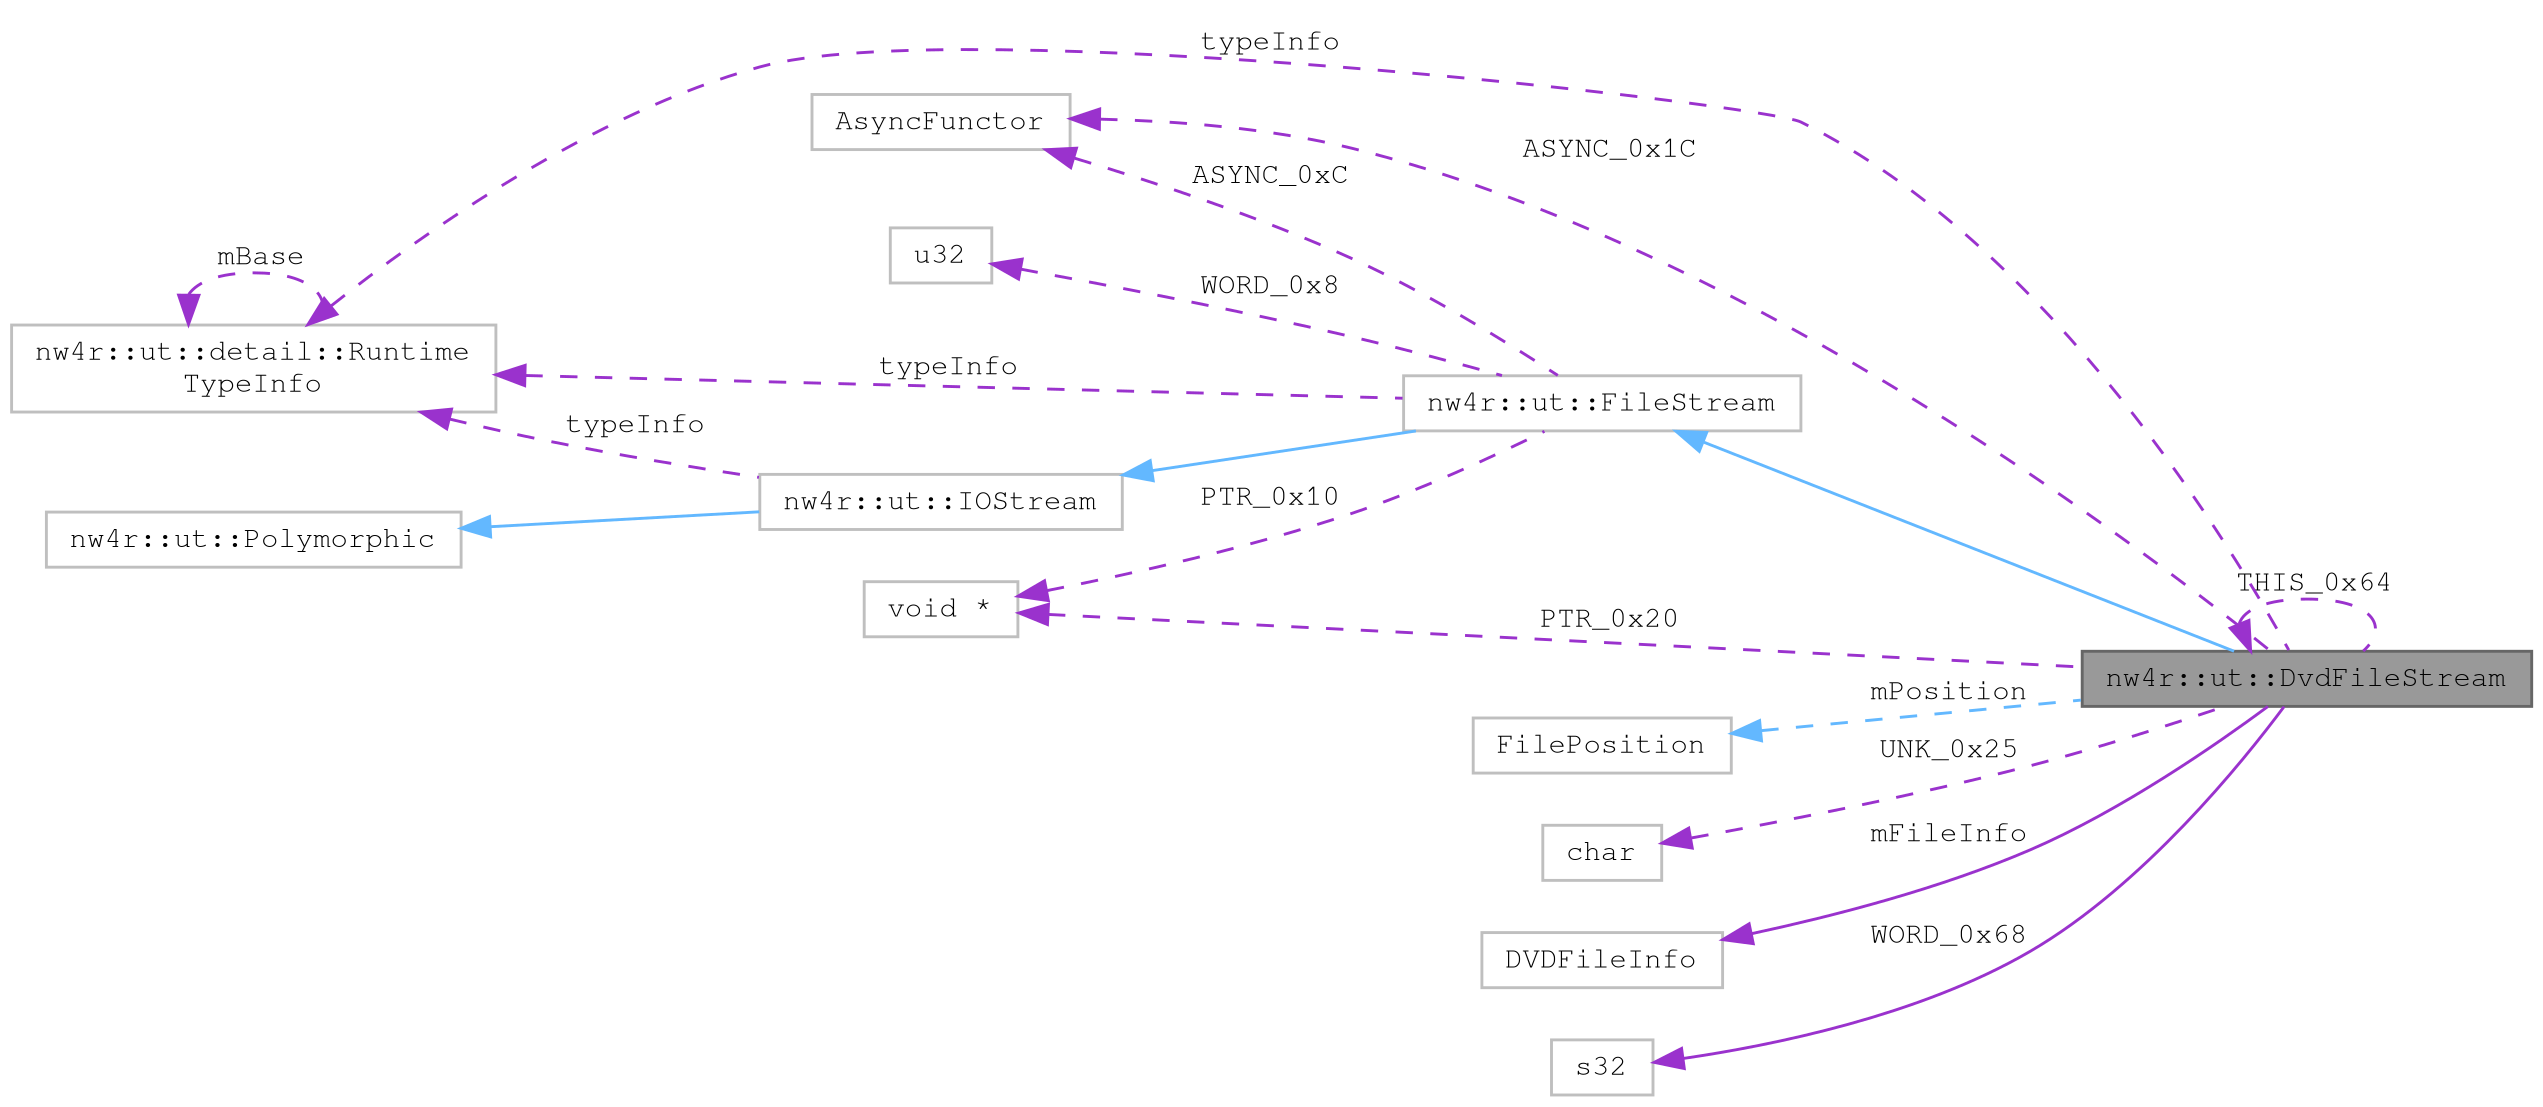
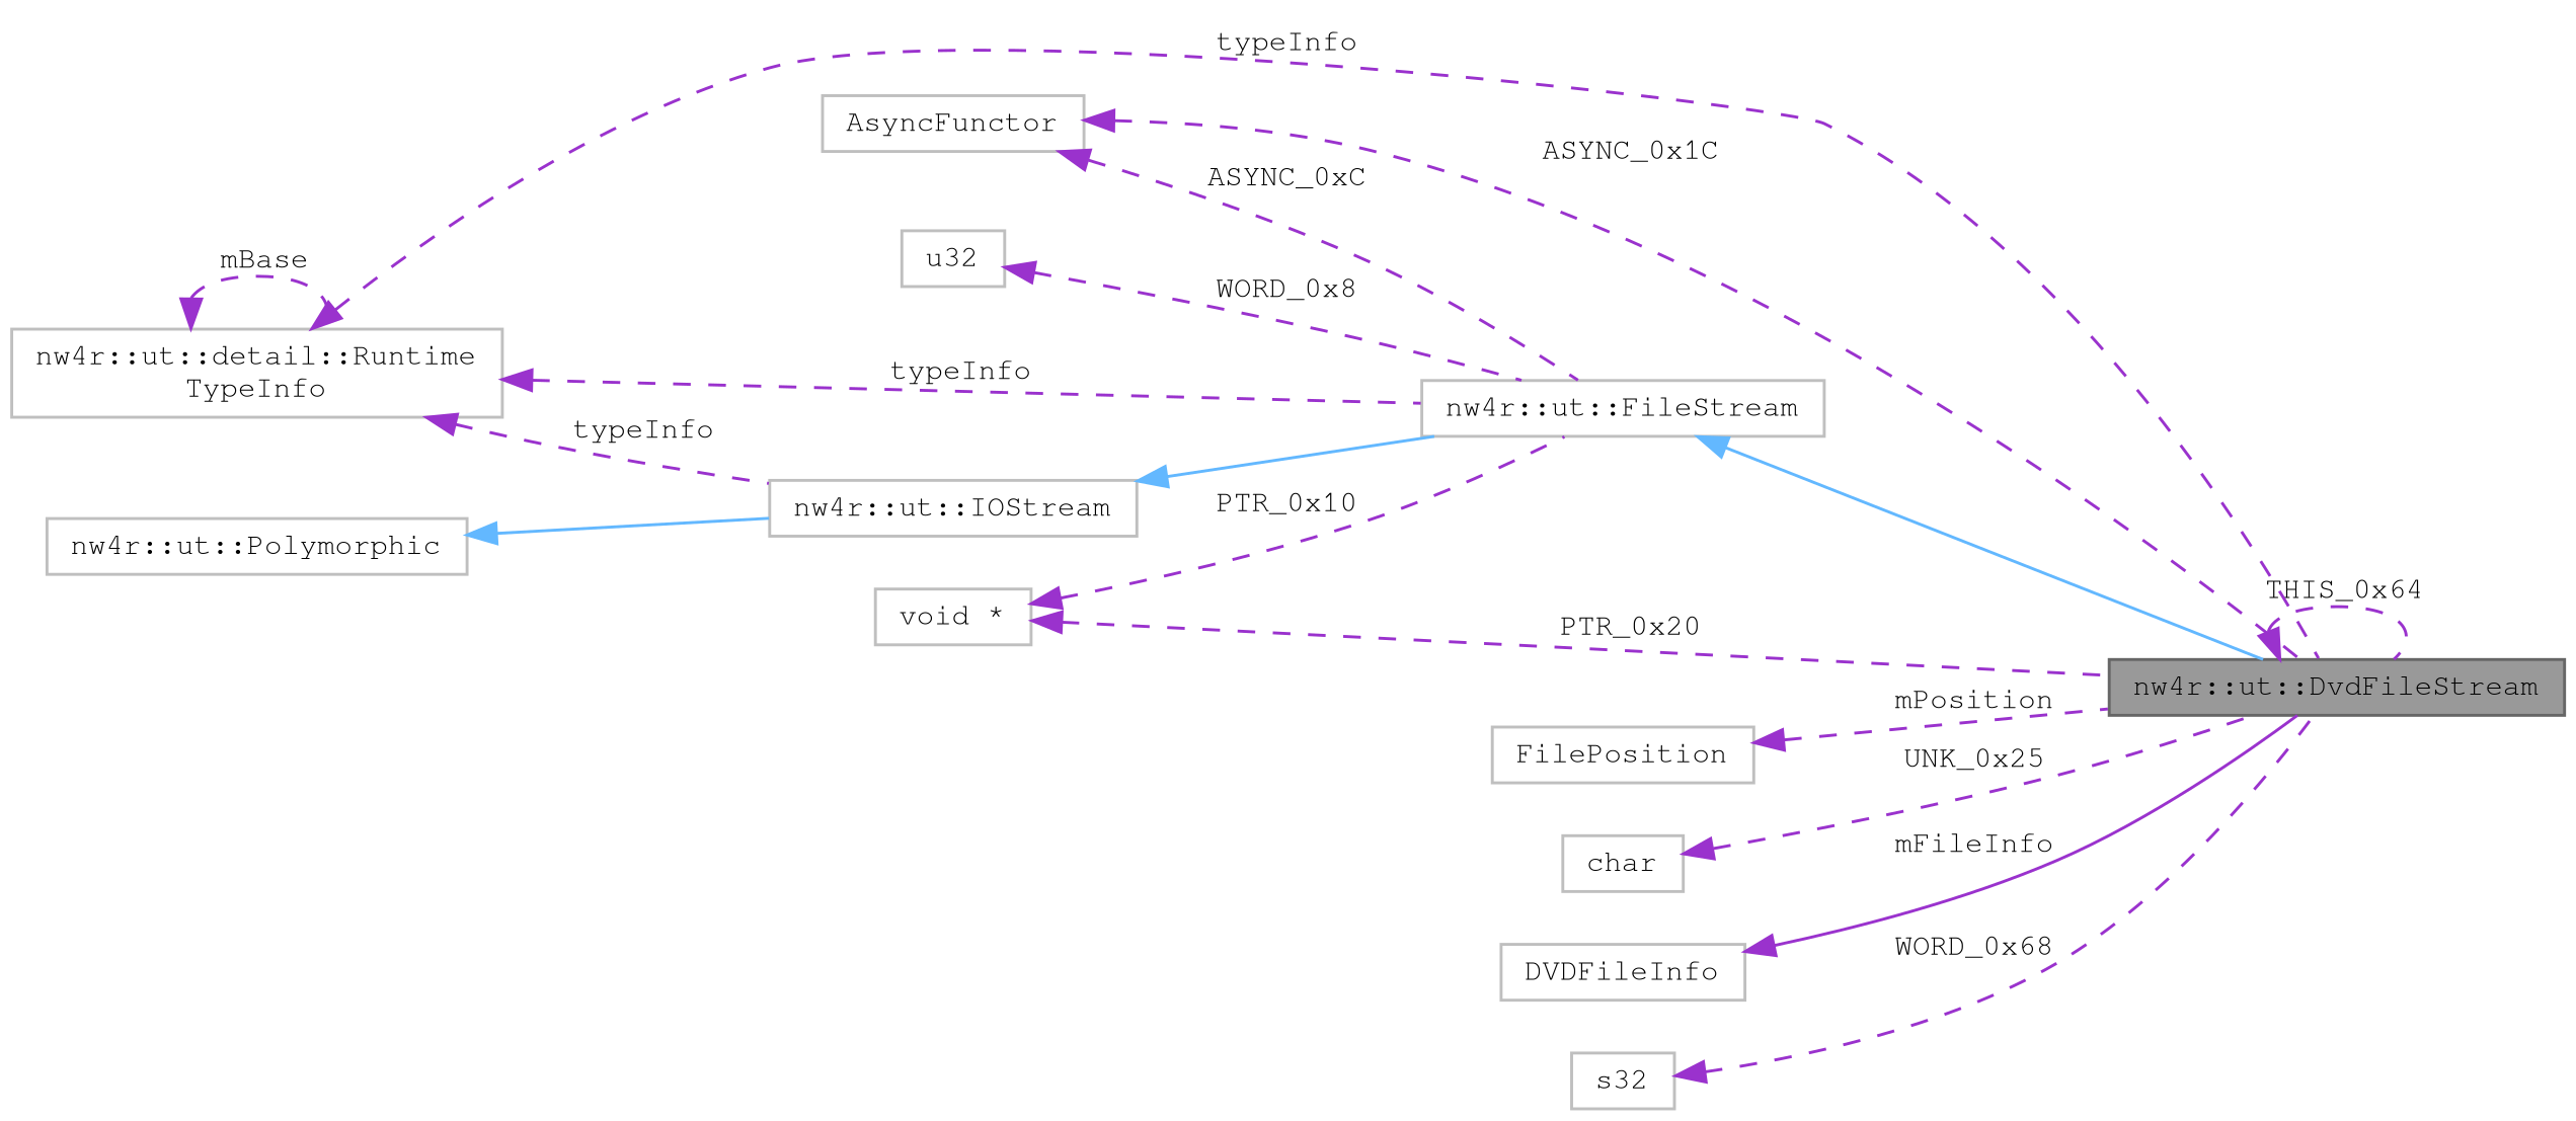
  digraph {
    rankdir=LR
    node [color=grey75 fillcolor=white fontname=FreeMono fontsize=10 shape=box style=filled]
    edge [color=darkorchid3 dir=back fontname=FreeMono fontsize=10 labelfontname=FreeMono labelfontsize=10 style=dashed]
    n1 [color=gray40 fillcolor=grey60 fontcolor=black height=0.2 label="nw4r::ut::DvdFileStream" width=0.4]
    n2 [height=0.2 label="nw4r::ut::FileStream" width=0.4]
    n3 [height=0.2 label="nw4r::ut::IOStream" width=0.4]
    n4 [height=0.2 label="nw4r::ut::Polymorphic" width=0.4]
    n5 [height=0.2 label="nw4r::ut::detail::Runtime\lTypeInfo" width=0.4]
    n6 [height=0.2 label=u32 width=0.4]
    n7 [height=0.2 label=AsyncFunctor width=0.4]
    n8 [height=0.2 label="void *" width=0.4]
    n9 [height=0.2 label=FilePosition width=0.4]
    n10 [height=0.2 label=char width=0.4]
    n11 [height=0.2 label=DVDFileInfo width=0.4]
    n12 [height=0.2 label=s32 width=0.4]
    n1 -> n1 [label=" THIS_0x64"]
    n2 -> n1 [color=steelblue1 style=solid]
    n3 -> n2 [color=steelblue1 style=solid]
    n4 -> n3 [color=steelblue1 style=solid]
    n5 -> n1 [label=" typeInfo"]
    n5 -> n2 [label=" typeInfo"]
    n5 -> n3 [label=" typeInfo"]
    n5 -> n5 [label=" mBase"]
    n6 -> n2 [label=" WORD_0x8"]
    n7 -> n1 [label=" ASYNC_0x1C"]
    n7 -> n2 [label=" ASYNC_0xC"]
    n8 -> n1 [label=" PTR_0x20"]
    n8 -> n2 [label=" PTR_0x10"]
-   n9 -> n1 [color=steelblue1 label=" mPosition"]
+   n9 -> n1 [label=" mPosition"]
    n10 -> n1 [label=" UNK_0x25"]
    n11 -> n1 [label=" mFileInfo" style=solid]
-   n12 -> n1 [label=" WORD_0x68" style=solid]
+   n12 -> n1 [label=" WORD_0x68"]
  }
